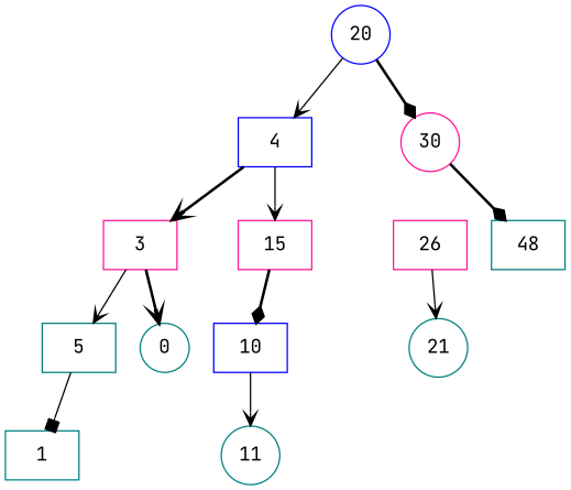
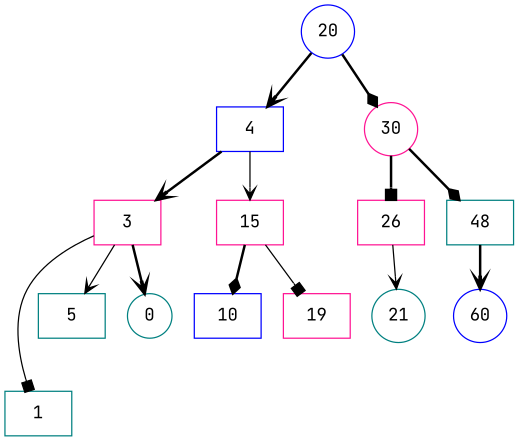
  digraph {
    fontname="JetBrains Mono"
    node [color=teal fontname="JetBrains Mono" shape=box]
    edge [arrowhead=vee fontname="JetBrains Mono" style=bold]
    n1 [color=blue label=20 shape=circle]
    n2 [color=blue label=4]
    n3 [color=deeppink label=30 shape=circle]
    n4 [color=deeppink label=3]
    n5 [color=deeppink label=15]
    n6 [color=deeppink label=26]
    n7 [label=48]
    n8 [label=1]
    n9 [label=5]
    n10 [label=0 shape=circle]
    n11 [color=blue label=10]
-   n13 [label=11 shape=circle]
+   n12 [color=deeppink label=19]
    n14 [label=21 shape=circle]
-   n1 -> n2 [style=solid]
+   n15 [color=blue label=60 shape=circle]
+   n1 -> n2
    n1 -> n3 [arrowhead=diamond]
    n2 -> n4
    n2 -> n5 [style=solid]
+   n3 -> n6 [arrowhead=box]
    n3 -> n7 [arrowhead=diamond]
-   n9 -> n8 [arrowhead=box style=solid]
+   n4 -> n8 [arrowhead=box style=solid]
    n4 -> n9 [style=solid]
    n4 -> n10
    n5 -> n11 [arrowhead=diamond]
+   n5 -> n12 [arrowhead=box style=solid]
    n6 -> n14 [style=solid]
-   n11 -> n13 [style=solid]
+   n7 -> n15
  }
